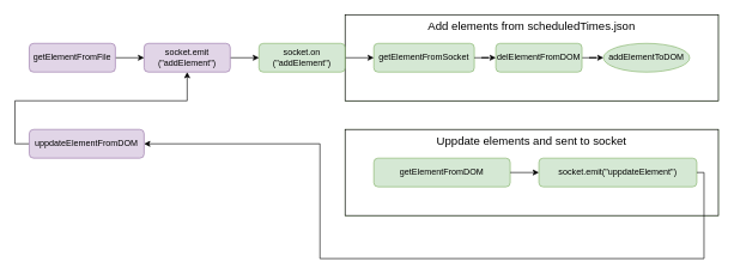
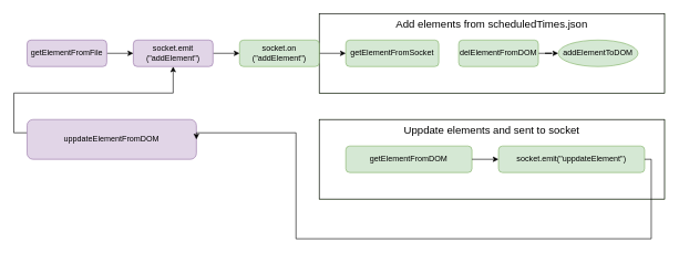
  <mxCell id="0" />
  <mxCell id="1" parent="0" />
  <mxCell id="2" value="" style="group;fillColor=#d5e8d4;strokeColor=#82b366;" vertex="1" connectable="0" parent="1"><mxGeometry x="480" y="20" width="520" height="120" as="geometry" /></mxCell>
  <mxCell id="3" value="Add elements from scheduledTimes.json" style="rounded=0;whiteSpace=wrap;html=1;fillColor=#ffffff;gradientColor=none;align=center;verticalAlign=top;fontSize=16;" vertex="1" parent="2"><mxGeometry width="520" height="120" as="geometry" /></mxCell>
  <mxCell id="4" value="addElementToDOM" style="ellipse;whiteSpace=wrap;html=1;treeFolding=0;treeMoving=0;resizeWidth=0;fillColor=#d5e8d4;strokeColor=#82b366;" parent="2" vertex="1"><mxGeometry x="360" y="40" width="120" height="40" as="geometry" /></mxCell>
  <mxCell id="5" value="getElementFromSocket" style="rounded=1;whiteSpace=wrap;html=1;treeFolding=0;treeMoving=0;resizeWidth=0;fillColor=#d5e8d4;strokeColor=#82b366;" parent="2" vertex="1"><mxGeometry x="40" y="40" width="140" height="40" as="geometry" /></mxCell>
  <mxCell id="6" value="" style="edgeStyle=orthogonalEdgeStyle;rounded=0;orthogonalLoop=1;jettySize=auto;html=1;fontSize=16;" edge="1" parent="2" source="7" target="4"><mxGeometry relative="1" as="geometry" /></mxCell>
  <mxCell id="7" value="delElementFromDOM" style="rounded=1;whiteSpace=wrap;html=1;treeFolding=0;treeMoving=0;resizeWidth=0;fillColor=#d5e8d4;strokeColor=#82b366;" parent="2" vertex="1"><mxGeometry x="210" y="40" width="120" height="40" as="geometry" /></mxCell>
- <mxCell id="8" value="" style="edgeStyle=orthogonalEdgeStyle;rounded=0;orthogonalLoop=1;jettySize=auto;html=1;fontSize=16;" edge="1" parent="2" source="5" target="7"><mxGeometry relative="1" as="geometry" /></mxCell>
  <mxCell id="9" value="" style="edgeStyle=orthogonalEdgeStyle;rounded=0;orthogonalLoop=1;jettySize=auto;html=1;fontSize=16;" edge="1" parent="1" source="10" target="5"><mxGeometry relative="1" as="geometry" /></mxCell>
  <mxCell id="10" value="socket.on (&quot;addElement&quot;)" style="rounded=1;whiteSpace=wrap;html=1;treeFolding=0;treeMoving=0;resizeWidth=0;fillColor=#d5e8d4;strokeColor=#82b366;" vertex="1" parent="1"><mxGeometry x="360" y="60" width="120" height="40" as="geometry" /></mxCell>
  <mxCell id="11" value="" style="edgeStyle=orthogonalEdgeStyle;rounded=0;orthogonalLoop=1;jettySize=auto;html=1;fontSize=16;" edge="1" parent="1" source="12" target="10"><mxGeometry relative="1" as="geometry" /></mxCell>
  <mxCell id="12" value="socket.emit (&quot;addElement&quot;)" style="rounded=1;whiteSpace=wrap;html=1;treeFolding=0;treeMoving=0;resizeWidth=0;fillColor=#e1d5e7;strokeColor=#9673a6;" vertex="1" parent="1"><mxGeometry x="200" y="60" width="120" height="40" as="geometry" /></mxCell>
  <mxCell id="13" value="" style="edgeStyle=orthogonalEdgeStyle;rounded=0;orthogonalLoop=1;jettySize=auto;html=1;fontSize=16;" edge="1" parent="1" source="14" target="12"><mxGeometry relative="1" as="geometry" /></mxCell>
  <mxCell id="14" value="getElementFromFile" style="rounded=1;whiteSpace=wrap;html=1;treeFolding=0;treeMoving=0;resizeWidth=0;fillColor=#e1d5e7;strokeColor=#9673a6;" vertex="1" parent="1"><mxGeometry x="40" y="60" width="120" height="40" as="geometry" /></mxCell>
  <mxCell id="15" style="edgeStyle=orthogonalEdgeStyle;rounded=0;comic=0;orthogonalLoop=1;jettySize=auto;html=1;entryX=0.5;entryY=1;entryDx=0;entryDy=0;shadow=0;startArrow=none;startFill=0;endSize=6;targetPerimeterSpacing=0;fontSize=16;" edge="1" parent="1" source="16" target="12"><mxGeometry relative="1" as="geometry"><Array as="points"><mxPoint x="20" y="200" /><mxPoint x="20" y="140" /><mxPoint x="260" y="140" /></Array></mxGeometry></mxCell>
- <mxCell id="16" value="uppdateElementFromDOM" style="rounded=1;whiteSpace=wrap;html=1;treeFolding=0;treeMoving=0;resizeWidth=0;fillColor=#e1d5e7;strokeColor=#9673a6;" vertex="1" parent="1"><mxGeometry x="40" y="180" width="160" height="40" as="geometry" /></mxCell>
+ <mxCell id="16" value="uppdateElementFromDOM" style="rounded=1;whiteSpace=wrap;html=1;treeFolding=0;treeMoving=0;resizeWidth=0;fillColor=#e1d5e7;strokeColor=#9673a6;" vertex="1" parent="1"><mxGeometry x="40" y="180" width="255" height="60" as="geometry" /></mxCell>
  <mxCell id="17" value="" style="group;fillColor=#d5e8d4;strokeColor=#82b366;" vertex="1" connectable="0" parent="1"><mxGeometry x="480" y="180" width="520" height="120" as="geometry" /></mxCell>
  <mxCell id="18" value="Uppdate elements and sent to socket&lt;br&gt;" style="rounded=0;whiteSpace=wrap;html=1;fillColor=#ffffff;gradientColor=none;align=center;verticalAlign=top;fontSize=16;" vertex="1" parent="17"><mxGeometry width="520" height="120" as="geometry" /></mxCell>
  <mxCell id="19" value="getElementFromDOM" style="rounded=1;whiteSpace=wrap;html=1;treeFolding=0;treeMoving=0;resizeWidth=0;fillColor=#d5e8d4;strokeColor=#82b366;" vertex="1" parent="17"><mxGeometry x="40" y="40" width="190" height="40" as="geometry" /></mxCell>
  <mxCell id="20" value="socket.emit(&quot;uppdateElement&quot;)" style="rounded=1;whiteSpace=wrap;html=1;treeFolding=0;treeMoving=0;resizeWidth=0;fillColor=#d5e8d4;strokeColor=#82b366;" vertex="1" parent="17"><mxGeometry x="270" y="40" width="220" height="40" as="geometry" /></mxCell>
  <mxCell id="21" value="" style="edgeStyle=orthogonalEdgeStyle;rounded=0;orthogonalLoop=1;jettySize=auto;html=1;fontSize=16;" edge="1" parent="17" source="19" target="20"><mxGeometry relative="1" as="geometry" /></mxCell>
  <mxCell id="22" value="" style="edgeStyle=orthogonalEdgeStyle;rounded=0;orthogonalLoop=1;jettySize=auto;html=1;fontSize=16;entryX=1;entryY=0.5;entryDx=0;entryDy=0;shadow=0;comic=0;startArrow=none;startFill=0;targetPerimeterSpacing=0;endSize=6;" edge="1" parent="1" source="20" target="16"><mxGeometry relative="1" as="geometry"><mxPoint x="950" y="400" as="targetPoint" /><Array as="points"><mxPoint x="980" y="240" /><mxPoint x="980" y="360" /><mxPoint x="445" y="360" /><mxPoint x="445" y="200" /></Array></mxGeometry></mxCell>
